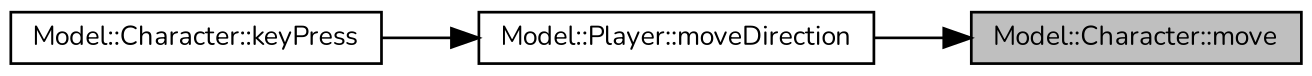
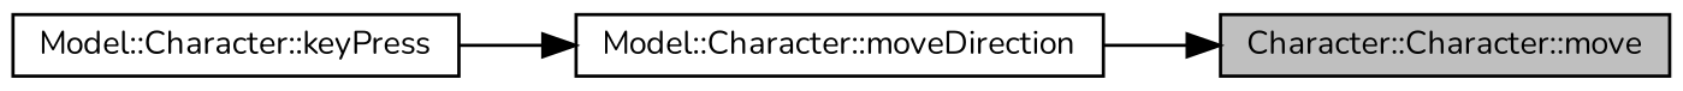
  digraph {
    fontname=Nunito
    rankdir=RL
    node [color=black fillcolor=white fontname=Nunito fontsize=10 shape=record style=filled]
    edge [color=black dir=back fontname=Nunito fontsize=10 labelfontname=Helvetica labelfontsize=10 style=solid]
-   n1 [fillcolor=grey75 fontcolor=black height=0.2 label="Model::Character::move" width=0.4]
-   n2 [height=0.2 label="Model::Player::moveDirection" width=0.4]
+   n1 [fillcolor=grey75 fontcolor=black height=0.2 label="Character::Character::move" width=0.4]
+   n2 [height=0.2 label="Model::Character::moveDirection" width=0.4]
    n3 [height=0.2 label="Model::Character::keyPress" width=0.4]
    n1 -> n2
    n2 -> n3
  }
